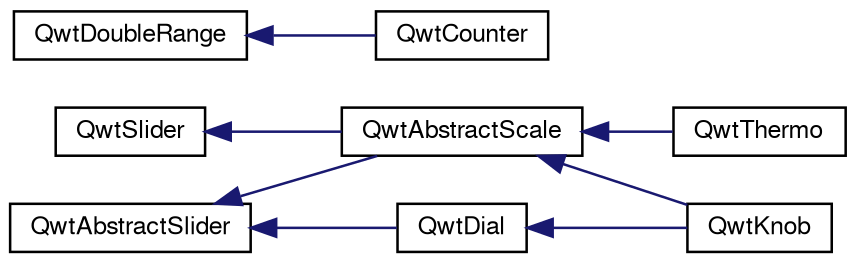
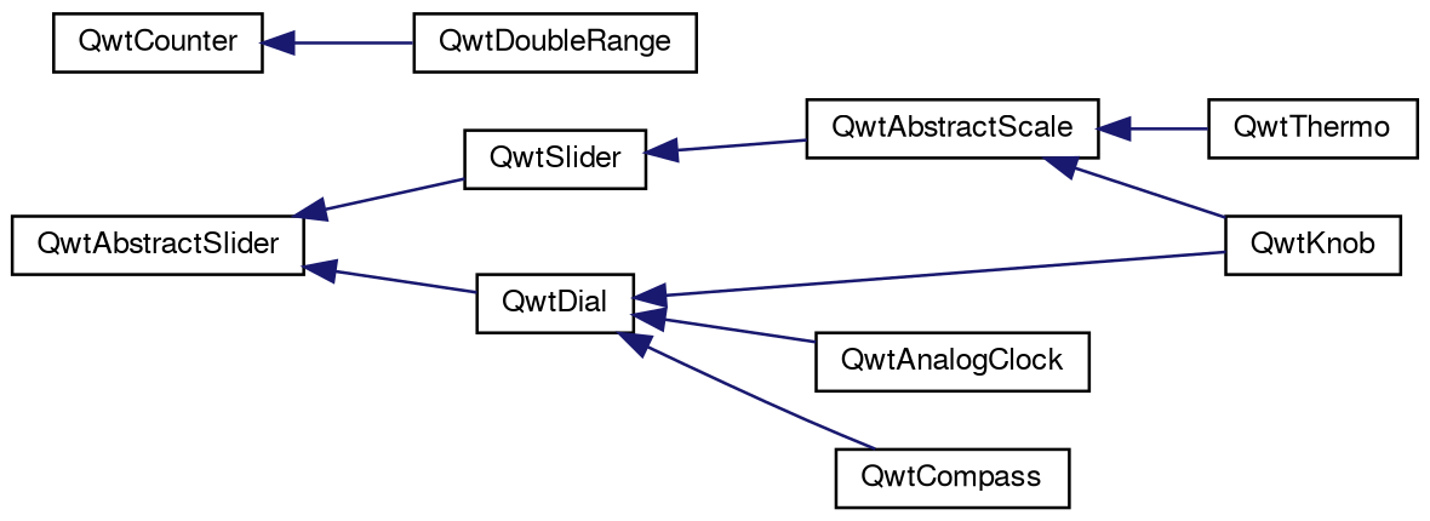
  digraph {
    rankdir=LR
    node [color=black fillcolor=white fontname=FreeSans fontsize=10 shape=record style=filled]
    edge [color=midnightblue dir=back fontname=FreeSans fontsize=10 labelfontname=FreeSans labelfontsize=10 style=solid]
    n1 [height=0.2 label=QwtAbstractScale width=0.4]
    n2 [height=0.2 label=QwtKnob width=0.4]
    n3 [height=0.2 label=QwtThermo width=0.4]
    n4 [height=0.2 label=QwtSlider width=0.4]
    n5 [height=0.2 label=QwtDoubleRange width=0.4]
    n6 [height=0.2 label=QwtCounter width=0.4]
    n7 [height=0.2 label=QwtAbstractSlider width=0.4]
    n8 [height=0.2 label=QwtDial width=0.4]
+   n9 [height=0.2 label=QwtAnalogClock width=0.4]
+   n10 [height=0.2 label=QwtCompass width=0.4]
    n1 -> n2
    n1 -> n3
    n4 -> n1
-   n5 -> n6
-   n7 -> n1
+   n6 -> n5
+   n7 -> n4
    n7 -> n8
    n8 -> n2
+   n8 -> n9
+   n8 -> n10
  }
